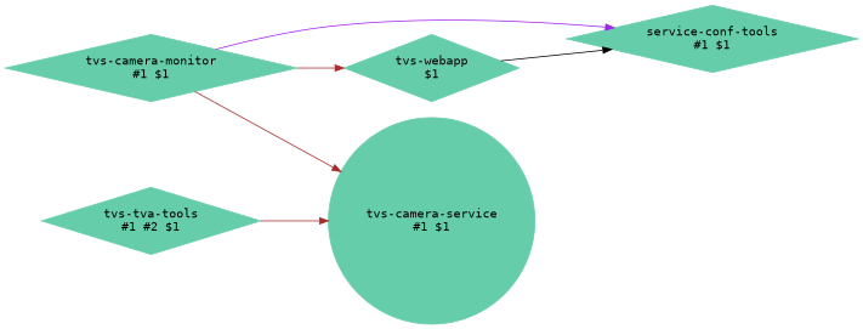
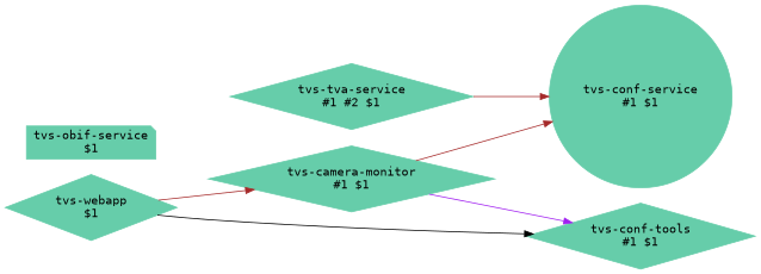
  digraph {
    concentrate=true
    fontname="DejaVu Sans Mono"
    forcelabels=true
    rankdir=LR
    node [color=aquamarine3 fontname="DejaVu Sans Mono" shape=diamond style=filled]
    edge [color=brown fontname="DejaVu Sans Mono"]
-   n1 [label="service-conf-tools\n#1 $1"]
+   n1 [label="tvs-conf-tools\n#1 $1"]
+   n2 [label="tvs-obif-service\n$1" shape=note]
    n3 [label="tvs-camera-monitor\n#1 $1"]
-   n4 [label="tvs-camera-service\n#1 $1" shape=circle]
+   n4 [label="tvs-conf-service\n#1 $1" shape=circle]
    n5 [label="tvs-webapp\n$1"]
-   n6 [label="tvs-tva-tools\n#1 #2 $1"]
+   n6 [label="tvs-tva-service\n#1 #2 $1"]
    n3 -> n1 [color=purple]
    n3 -> n4
-   n3 -> n5
+   n5 -> n3
    n5 -> n1 [color=black]
    n5 -> n1 [color=""]
    n6 -> n4
  }
